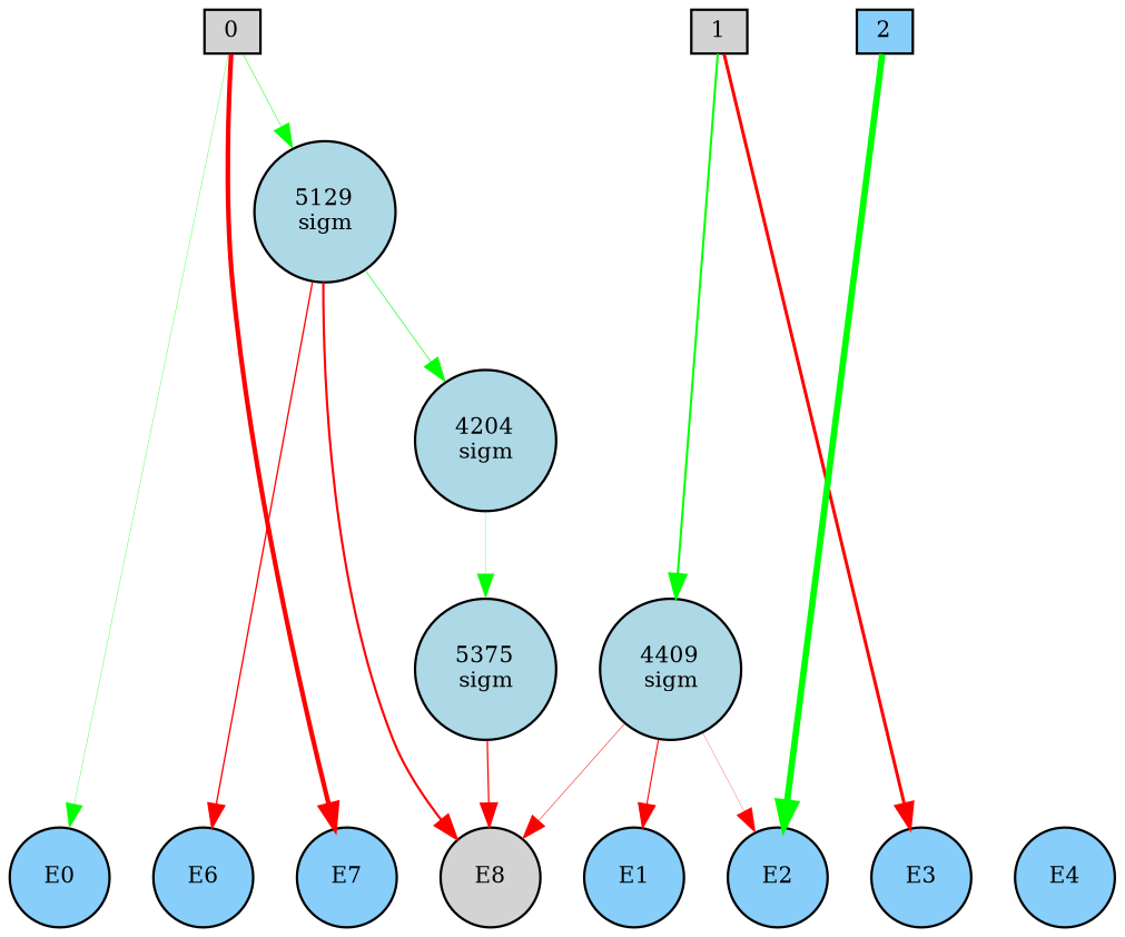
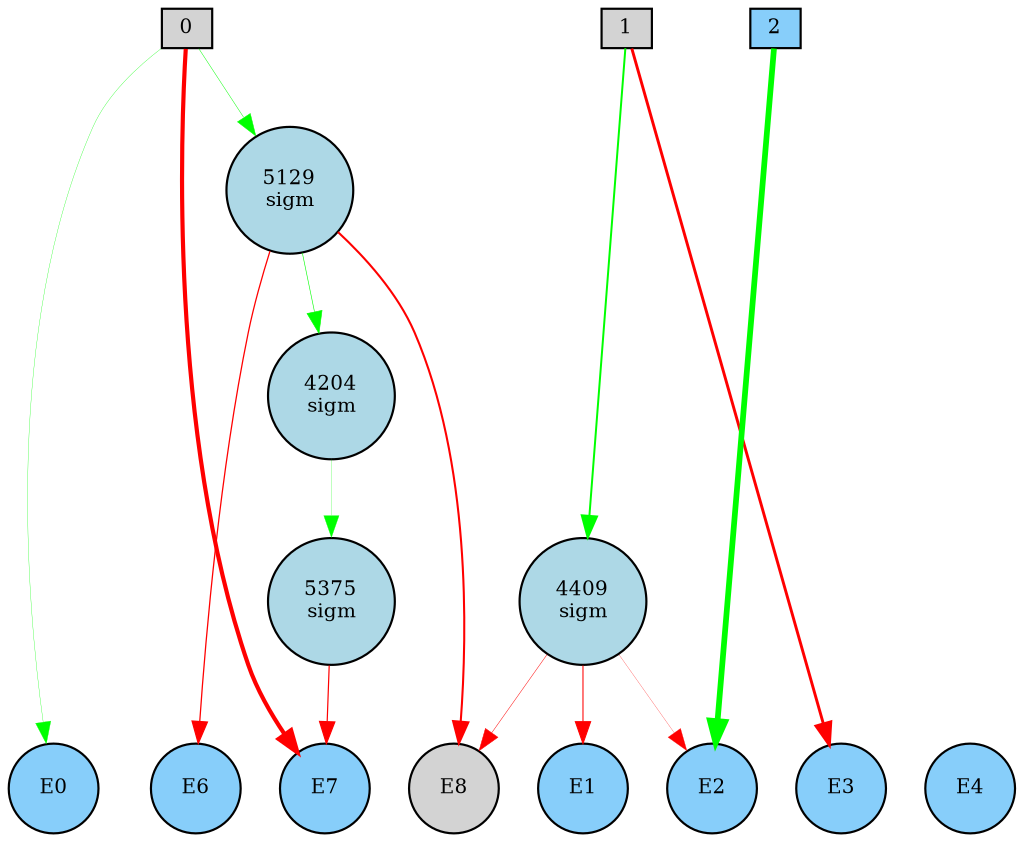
  digraph {
    node [fillcolor=lightskyblue fontsize=9 shape=circle style=filled]
    edge [style=solid]
    0 [fillcolor=lightgray height=0.2 shape=box width=0.2]
    1 [fillcolor=lightgray height=0.2 shape=box width=0.2]
    2 [height=0.2 shape=box width=0.2]
    E0 [height=0.2 width=0.2]
    E1 [height=0.2 width=0.2]
    E2 [height=0.2 width=0.2]
    E3 [height=0.2 width=0.2]
    E4 [height=0.2 width=0.2]
    E6 [height=0.2 width=0.2]
    E7 [height=0.2 width=0.2]
    E8 [fillcolor=lightgray height=0.2 width=0.2]
    n12 [fillcolor=lightblue height=0.2 label="5129\nsigm" width=0.2]
    n13 [fillcolor=lightblue height=0.2 label="4409\nsigm" width=0.2]
    n14 [fillcolor=lightblue height=0.2 label="4204\nsigm" width=0.2]
    n15 [fillcolor=lightblue height=0.2 label="5375\nsigm" width=0.2]
    subgraph sub_1 {
      rank=source
      0
      1
      2
    }
    subgraph sub_2 {
      rank=sink
      E0
      E1
      E2
      E3
      E4
      E6
      E7
      E8
    }
    0 -> 1 [style=invis]
    0 -> E0 [color=green penwidth=0.14061686898752454]
    0 -> E7 [color=red penwidth=1.9070736705437827]
    0 -> n12 [color=green penwidth=0.2138898823376627]
    1 -> 2 [style=invis]
    1 -> E3 [color=red penwidth=1.3287788432282412]
    1 -> n13 [color=green penwidth=0.9082365585730329]
    2 -> E2 [color=green penwidth=2.62999973105523]
    E0 -> E1 [style=invis]
    E1 -> E2 [style=invis]
    E2 -> E3 [style=invis]
    E3 -> E4 [style=invis]
    E6 -> E7 [style=invis]
    E7 -> E8 [style=invis]
    n12 -> E6 [color=red penwidth=0.5844487656017587]
    n12 -> E8 [color=red penwidth=0.9473305375465463]
    n12 -> n14 [color=green penwidth=0.27391465025531925]
    n13 -> E1 [color=red penwidth=0.48298151838867565]
    n13 -> E2 [color=red penwidth=0.11244858244360018]
    n13 -> E8 [color=red penwidth=0.21945657565767762]
    n14 -> n15 [color=green penwidth=0.11479142558048375]
-   n15 -> E8 [color=red penwidth=0.5490469636293848]
+   n15 -> E7 [color=red penwidth=0.5490469636293848]
  }
